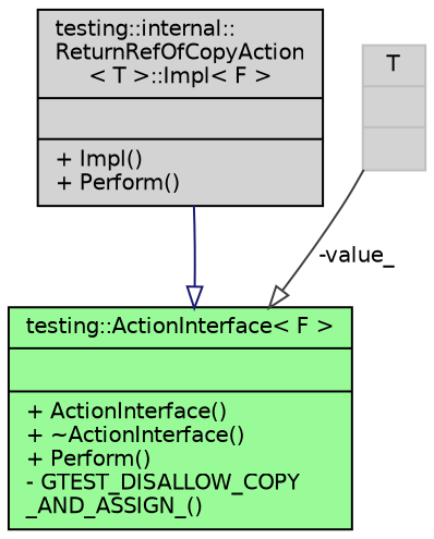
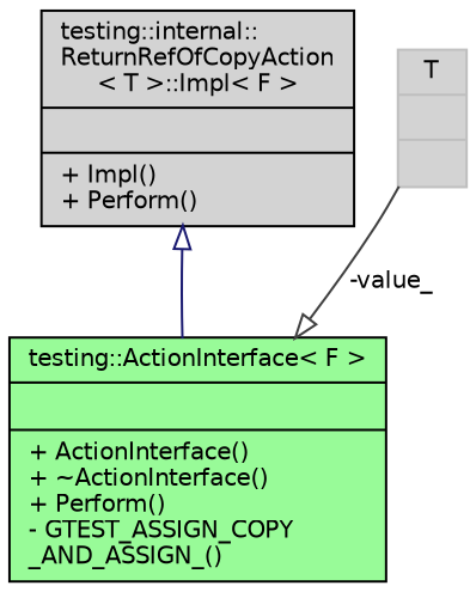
  digraph {
    node [color=black fillcolor=lightgrey fontname=Helvetica fontsize=10 shape=record style=filled]
    edge [fontname=Helvetica fontsize=10 labelfontname=Helvetica labelfontsize=10 style=solid]
    n1 [fontcolor=black height=0.2 label="{testing::internal::\lReturnRefOfCopyAction\l\< T \>::Impl\< F \>\n||+ Impl()\l+ Perform()\l}" width=0.4]
-   n2 [fillcolor=palegreen height=0.2 label="{testing::ActionInterface\< F \>\n||+ ActionInterface()\l+ ~ActionInterface()\l+ Perform()\l- GTEST_DISALLOW_COPY\l_AND_ASSIGN_()\l}" width=0.4]
+   n2 [fillcolor=palegreen height=0.2 label="{testing::ActionInterface\< F \>\n||+ ActionInterface()\l+ ~ActionInterface()\l+ Perform()\l- GTEST_ASSIGN_COPY\l_AND_ASSIGN_()\l}" width=0.4]
    n3 [color=grey75 height=0.2 label="{T\n||}" width=0.4]
-   n2 -> n1 [arrowtail=onormal color=midnightblue dir=back]
+   n1 -> n2 [arrowtail=onormal color=midnightblue dir=back]
    n3 -> n2 [arrowhead=onormal color=grey25 label=" -value_"]
  }
